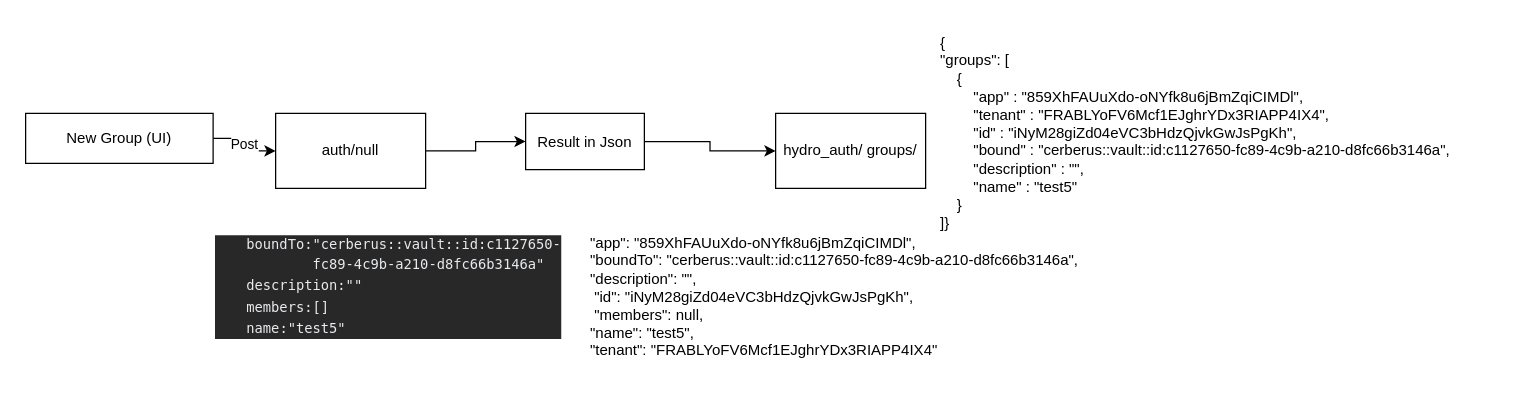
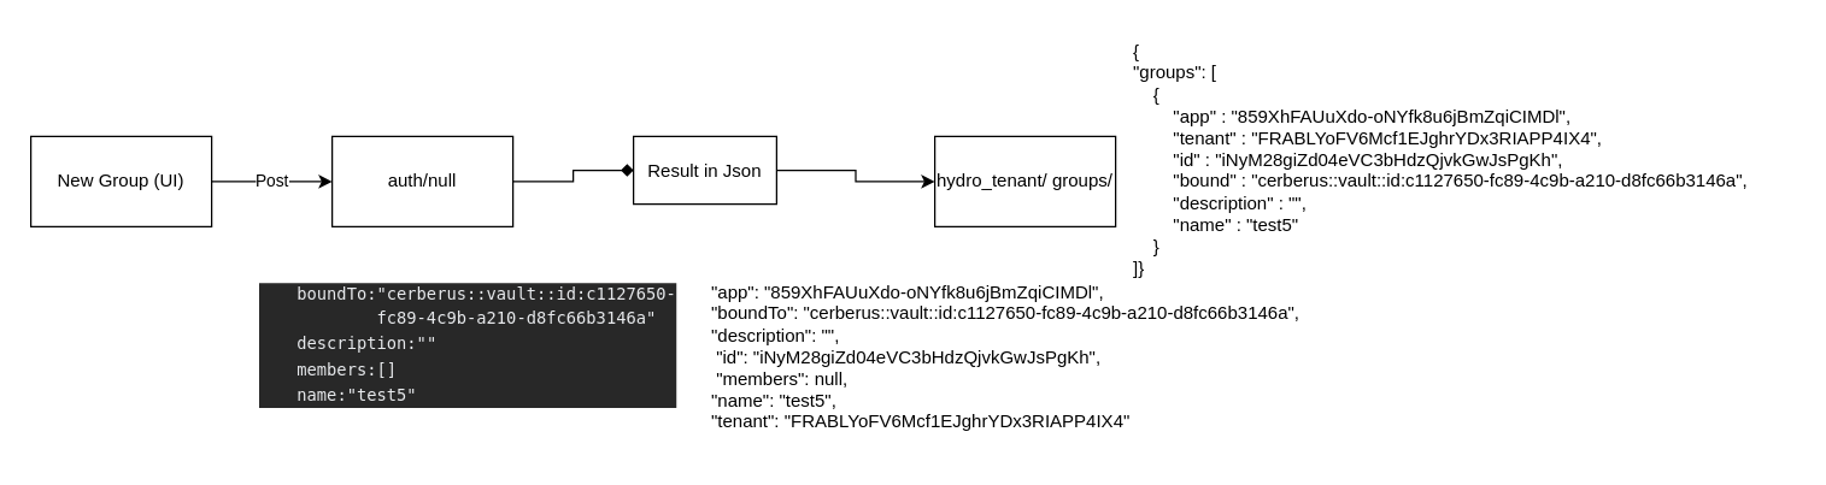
  <mxCell id="0" />
  <mxCell id="1" parent="0" />
  <mxCell id="2" value="Post" style="edgeStyle=orthogonalEdgeStyle;rounded=0;orthogonalLoop=1;jettySize=auto;html=1;" edge="1" parent="1" source="3" target="5"><mxGeometry relative="1" as="geometry" /></mxCell>
- <mxCell id="3" value="New Group (UI)" style="rounded=0;whiteSpace=wrap;html=1;" vertex="1" parent="1"><mxGeometry x="20" y="90" width="150" height="40" as="geometry" /></mxCell>
- <mxCell id="4" value="" style="edgeStyle=orthogonalEdgeStyle;rounded=0;orthogonalLoop=1;jettySize=auto;html=1;" edge="1" parent="1" source="5" target="8"><mxGeometry relative="1" as="geometry" /></mxCell>
+ <mxCell id="3" value="New Group (UI)" style="rounded=0;whiteSpace=wrap;html=1;" vertex="1" parent="1"><mxGeometry x="20" y="90" width="120" height="60" as="geometry" /></mxCell>
+ <mxCell id="4" value="" style="edgeStyle=orthogonalEdgeStyle;rounded=0;orthogonalLoop=1;jettySize=auto;html=1;endArrow=diamond;" edge="1" parent="1" source="5" target="8"><mxGeometry relative="1" as="geometry" /></mxCell>
  <mxCell id="5" value="auth/null" style="rounded=0;whiteSpace=wrap;html=1;" vertex="1" parent="1"><mxGeometry x="220" y="90" width="120" height="60" as="geometry" /></mxCell>
  <mxCell id="6" value="&lt;ol class=&quot;children expanded&quot; role=&quot;group&quot; style=&quot;box-sizing: border-box; min-width: 0px; min-height: 0px; list-style-type: none; padding-left: 10px; display: block; color: rgb(232, 234, 237); font-family: menlo, monospace; font-size: 11px; font-style: normal; font-variant-ligatures: normal; font-variant-caps: normal; font-weight: 400; letter-spacing: normal; orphans: 2; text-align: start; text-indent: 0px; text-transform: none; widows: 2; word-spacing: 0px; -webkit-text-stroke-width: 0px; background-color: rgb(40, 40, 40); text-decoration-thickness: initial; text-decoration-style: initial; text-decoration-color: initial;&quot;&gt;&lt;li role=&quot;treeitem&quot; data-object-property-name-for-test=&quot;boundTo&quot; style=&quot;box-sizing: border-box; min-width: 0px; min-height: 12px; text-overflow: ellipsis; position: relative; display: block; align-items: center; user-select: text; padding-left: 5px; line-height: 20px; margin-top: 1px; margin-left: 10px;&quot;&gt;&lt;span class=&quot;name-and-value&quot; style=&quot;box-sizing: border-box; min-width: 0px; min-height: 0px; overflow: hidden; line-height: 16px; display: flex;&quot;&gt;&lt;span class=&quot;name&quot; title=&quot;boundTo&quot; style=&quot;box-sizing: border-box; min-width: 0px; min-height: 0px; color: var(--color-syntax-2); flex-shrink: 0;&quot;&gt;boundTo&lt;/span&gt;&lt;span class=&quot;separator&quot; style=&quot;box-sizing: border-box; min-width: 0px; min-height: 0px; flex-shrink: 0;&quot;&gt;: &lt;/span&gt;&lt;span class=&quot;object-value-string value&quot; title=&quot;cerberus::vault::id:c1127650-fc89-4c9b-a210-d8fc66b3146a&quot; style=&quot;box-sizing: border-box; min-width: 0px; min-height: 0px; unicode-bidi: -webkit-isolate; color: var(--css-string);&quot;&gt;&quot;cerberus::vault::id:c1127650-fc89-4c9b-a210-d8fc66b3146a&quot;&lt;/span&gt;&lt;/span&gt;&lt;/li&gt;&lt;li role=&quot;treeitem&quot; data-object-property-name-for-test=&quot;description&quot; style=&quot;box-sizing: border-box; min-width: 0px; min-height: 12px; text-overflow: ellipsis; position: relative; display: block; align-items: center; user-select: text; padding-left: 5px; line-height: 20px; margin-top: 1px; margin-left: 10px;&quot;&gt;&lt;span class=&quot;name-and-value&quot; style=&quot;box-sizing: border-box; min-width: 0px; min-height: 0px; overflow: hidden; line-height: 16px; display: flex;&quot;&gt;&lt;span class=&quot;name&quot; title=&quot;description&quot; style=&quot;box-sizing: border-box; min-width: 0px; min-height: 0px; color: var(--color-syntax-2); flex-shrink: 0;&quot;&gt;description&lt;/span&gt;&lt;span class=&quot;separator&quot; style=&quot;box-sizing: border-box; min-width: 0px; min-height: 0px; flex-shrink: 0;&quot;&gt;: &lt;/span&gt;&lt;span class=&quot;object-value-string value&quot; title=&quot;&quot; style=&quot;box-sizing: border-box; min-width: 0px; min-height: 0px; unicode-bidi: -webkit-isolate; color: var(--css-string);&quot;&gt;&quot;&quot;&lt;/span&gt;&lt;/span&gt;&lt;/li&gt;&lt;li role=&quot;treeitem&quot; data-object-property-name-for-test=&quot;members&quot; style=&quot;box-sizing: border-box; min-width: 0px; min-height: 12px; text-overflow: ellipsis; position: relative; display: block; align-items: center; user-select: text; padding-left: 5px; line-height: 20px; margin-top: 1px; margin-left: 10px;&quot;&gt;&lt;span class=&quot;name-and-value&quot; style=&quot;box-sizing: border-box; min-width: 0px; min-height: 0px; overflow: hidden; line-height: 16px; display: flex;&quot;&gt;&lt;span class=&quot;name&quot; title=&quot;members&quot; style=&quot;box-sizing: border-box; min-width: 0px; min-height: 0px; color: var(--color-syntax-2); flex-shrink: 0;&quot;&gt;members&lt;/span&gt;&lt;span class=&quot;separator&quot; style=&quot;box-sizing: border-box; min-width: 0px; min-height: 0px; flex-shrink: 0;&quot;&gt;: &lt;/span&gt;&lt;span class=&quot;object-value-array value&quot; title=&quot;[]&quot; style=&quot;box-sizing: border-box; min-width: 0px; min-height: 0px;&quot;&gt;[]&lt;/span&gt;&lt;/span&gt;&lt;/li&gt;&lt;li role=&quot;treeitem&quot; data-object-property-name-for-test=&quot;name&quot; tabindex=&quot;0&quot; class=&quot;force-white-icons selected&quot; aria-selected=&quot;true&quot; style=&quot;box-sizing: border-box; min-width: 0px; min-height: 12px; outline-width: 0px; text-overflow: ellipsis; position: relative; display: block; align-items: center; user-select: text; padding-left: 5px; line-height: 20px; margin-top: 1px; margin-left: 10px; color: var(--sys-color-on-tonal-container);&quot;&gt;&lt;div class=&quot;selection fill&quot; style=&quot;box-sizing: border-box; min-width: 0px; min-height: 0px; position: absolute; inset: 0px; display: block; z-index: -1; margin-left: -10000px; background-color: var(--sys-color-tonal-container); box-shadow: inset 0 1px 0 0 var(--accent-fill-selected),&#10;    inset 0 -1px 0 0 var(--accent-fill-selected); color: inherit;&quot;&gt;&lt;/div&gt;&lt;span class=&quot;name-and-value&quot; style=&quot;box-sizing: border-box; min-width: 0px; min-height: 0px; overflow: hidden; line-height: 16px; display: flex; color: inherit;&quot;&gt;&lt;span class=&quot;name&quot; title=&quot;name&quot; style=&quot;box-sizing: border-box; min-width: 0px; min-height: 0px; color: inherit; flex-shrink: 0;&quot;&gt;name&lt;/span&gt;&lt;span class=&quot;separator&quot; style=&quot;box-sizing: border-box; min-width: 0px; min-height: 0px; flex-shrink: 0; color: inherit;&quot;&gt;: &lt;/span&gt;&lt;span class=&quot;object-value-string value&quot; title=&quot;test5&quot; style=&quot;box-sizing: border-box; min-width: 0px; min-height: 0px; unicode-bidi: -webkit-isolate; color: inherit;&quot;&gt;&quot;test5&quot;&lt;/span&gt;&lt;/span&gt;&lt;/li&gt;&lt;/ol&gt;" style="text;whiteSpace=wrap;html=1;" vertex="1" parent="1"><mxGeometry x="170" y="170" width="260" height="110" as="geometry" /></mxCell>
  <mxCell id="7" value="" style="edgeStyle=orthogonalEdgeStyle;rounded=0;orthogonalLoop=1;jettySize=auto;html=1;" edge="1" parent="1" source="8" target="10"><mxGeometry relative="1" as="geometry" /></mxCell>
  <mxCell id="8" value="Result in Json" style="rounded=0;whiteSpace=wrap;html=1;" vertex="1" parent="1"><mxGeometry x="420" y="90" width="95" height="45" as="geometry" /></mxCell>
  <mxCell id="9" value="&quot;app&quot;: &quot;859XhFAUuXdo-oNYfk8u6jBmZqiCIMDl&quot;,&#10;&quot;boundTo&quot;: &quot;cerberus::vault::id:c1127650-fc89-4c9b-a210-d8fc66b3146a&quot;,&#10;&quot;description&quot;: &quot;&quot;,&#10; &quot;id&quot;: &quot;iNyM28giZd04eVC3bHdzQjvkGwJsPgKh&quot;,&#10; &quot;members&quot;: null,&#10;&quot;name&quot;: &quot;test5&quot;,&#10;&quot;tenant&quot;: &quot;FRABLYoFV6Mcf1EJghrYDx3RIAPP4IX4&quot;" style="text;whiteSpace=wrap;" vertex="1" parent="1"><mxGeometry x="470" y="180" width="450" height="120" as="geometry" /></mxCell>
- <mxCell id="10" value="hydro_auth/ groups/" style="rounded=0;whiteSpace=wrap;html=1;" vertex="1" parent="1"><mxGeometry x="620" y="90" width="120" height="60" as="geometry" /></mxCell>
+ <mxCell id="10" value="hydro_tenant/ groups/" style="rounded=0;whiteSpace=wrap;html=1;" vertex="1" parent="1"><mxGeometry x="620" y="90" width="120" height="60" as="geometry" /></mxCell>
  <mxCell id="11" value="{&#10;&quot;groups&quot;: [&#10;    {&#10;        &quot;app&quot; : &quot;859XhFAUuXdo-oNYfk8u6jBmZqiCIMDl&quot;,&#10;        &quot;tenant&quot; : &quot;FRABLYoFV6Mcf1EJghrYDx3RIAPP4IX4&quot;,&#10;        &quot;id&quot; : &quot;iNyM28giZd04eVC3bHdzQjvkGwJsPgKh&quot;,&#10;        &quot;bound&quot; : &quot;cerberus::vault::id:c1127650-fc89-4c9b-a210-d8fc66b3146a&quot;,&#10;        &quot;description&quot; : &quot;&quot;,&#10;        &quot;name&quot; : &quot;test5&quot;&#10;    }&#10;]}" style="text;whiteSpace=wrap;" vertex="1" parent="1"><mxGeometry x="750" y="20" width="440" height="180" as="geometry" /></mxCell>
